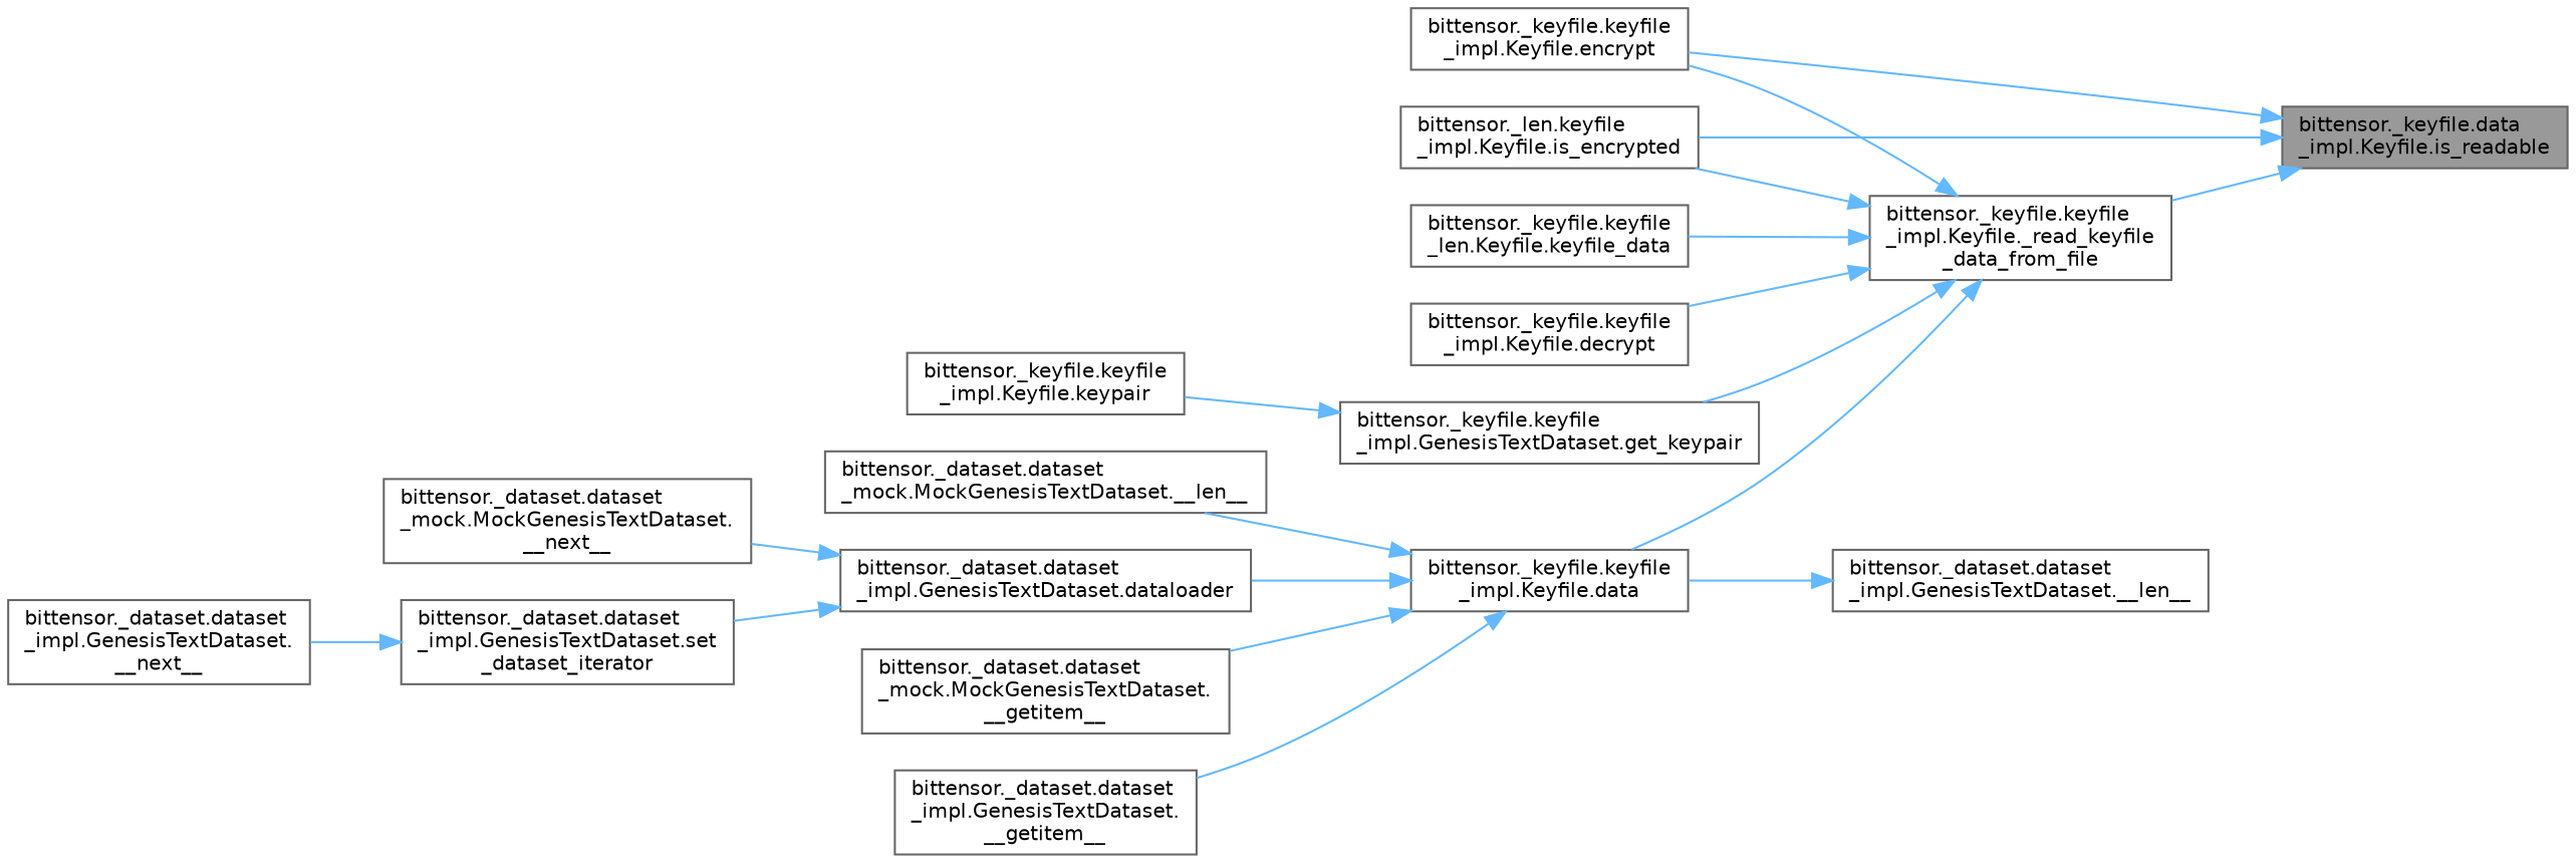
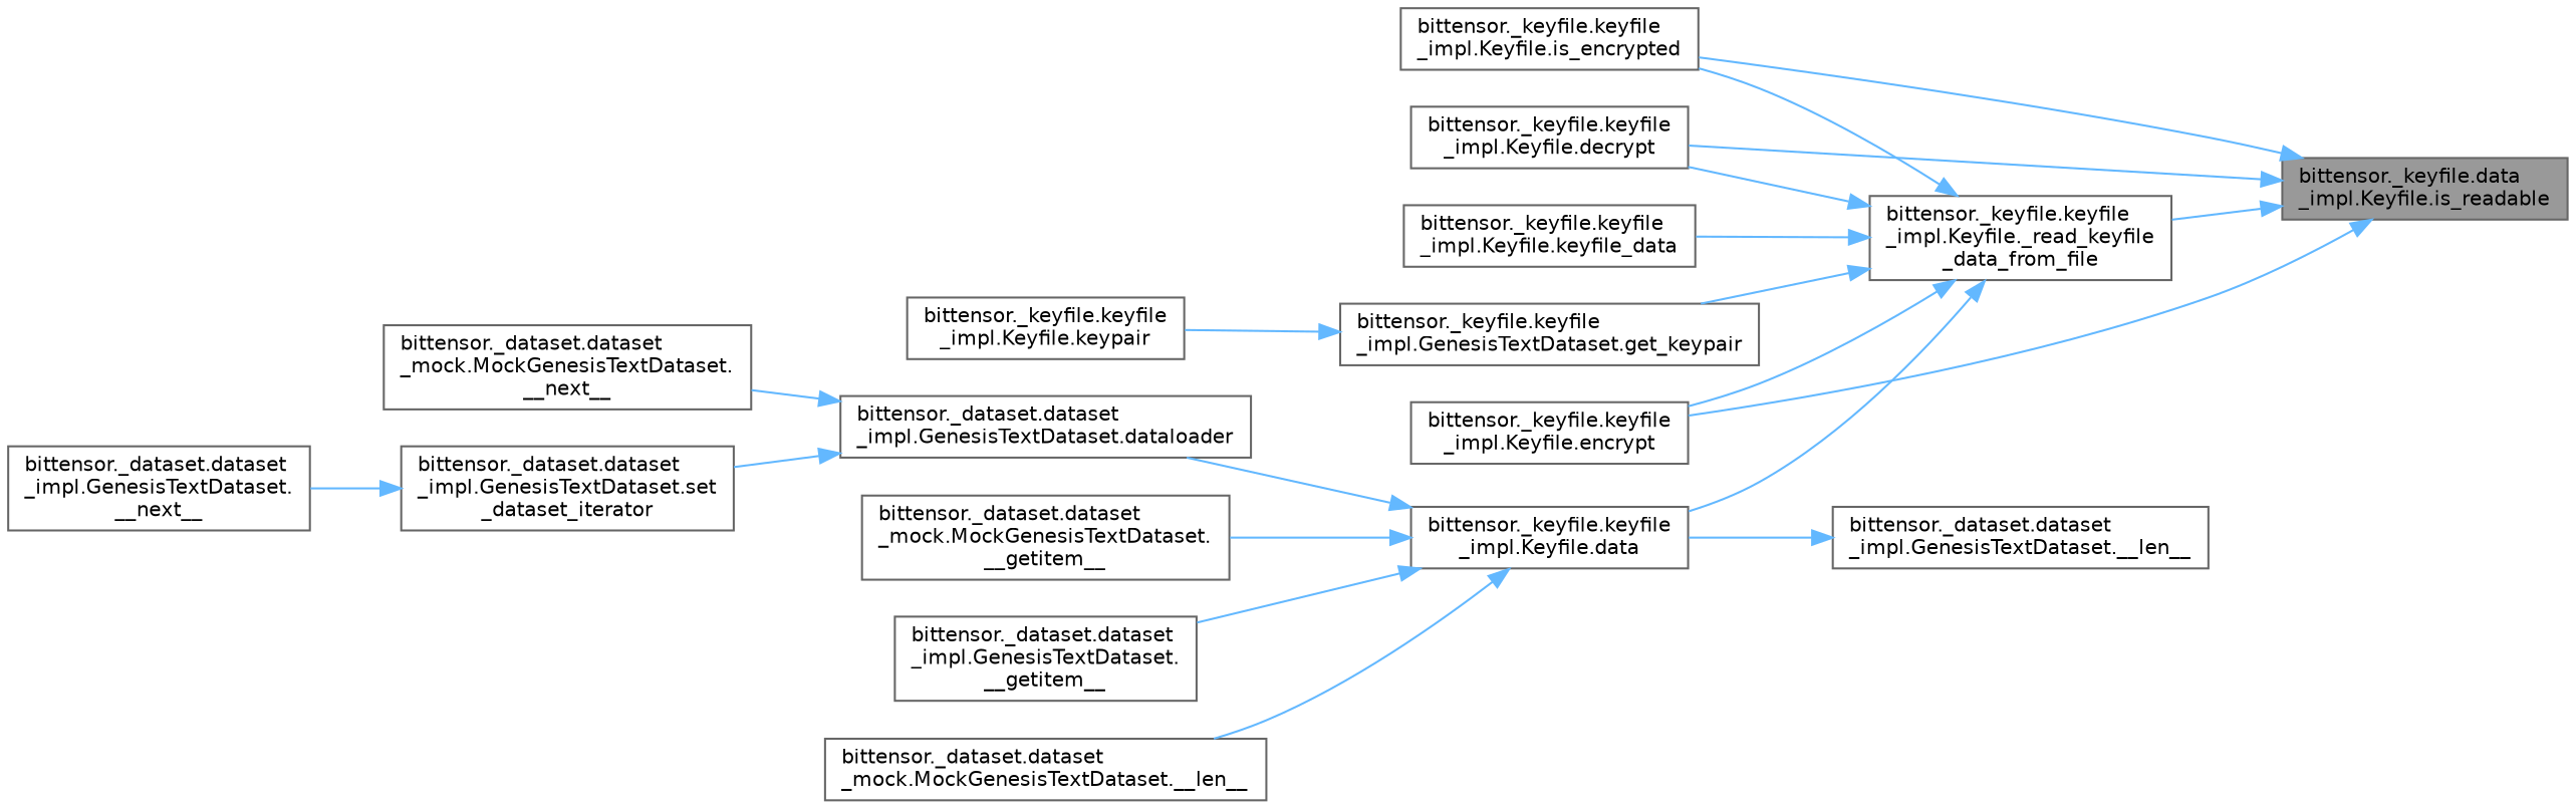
  digraph {
    rankdir=RL
    node [color=grey40 fillcolor=white fontname=Helvetica fontsize=10 shape=box style=filled]
    edge [color=steelblue1 dir=back fontname=Helvetica fontsize=10 labelfontname=Helvetica labelfontsize=10 style=solid]
    n1 [color=gray40 fillcolor=grey60 fontcolor=black height=0.2 label="bittensor._keyfile.data\l_impl.Keyfile.is_readable" width=0.4]
    n2 [height=0.2 label="bittensor._keyfile.keyfile\l_impl.Keyfile._read_keyfile\l_data_from_file" width=0.4]
    n3 [height=0.2 label="bittensor._keyfile.keyfile\l_impl.Keyfile.decrypt" width=0.4]
    n4 [height=0.2 label="bittensor._keyfile.keyfile\l_impl.Keyfile.encrypt" width=0.4]
-   n5 [height=0.2 label="bittensor._len.keyfile\l_impl.Keyfile.is_encrypted" width=0.4]
+   n5 [height=0.2 label="bittensor._keyfile.keyfile\l_impl.Keyfile.is_encrypted" width=0.4]
    n6 [height=0.2 label="bittensor._keyfile.keyfile\l_impl.Keyfile.data" width=0.4]
    n7 [height=0.2 label="bittensor._keyfile.keyfile\l_impl.GenesisTextDataset.get_keypair" width=0.4]
-   n8 [height=0.2 label="bittensor._keyfile.keyfile\l_len.Keyfile.keyfile_data" width=0.4]
+   n8 [height=0.2 label="bittensor._keyfile.keyfile\l_impl.Keyfile.keyfile_data" width=0.4]
    n9 [height=0.2 label="bittensor._dataset.dataset\l_mock.MockGenesisTextDataset.\l__getitem__" width=0.4]
    n10 [height=0.2 label="bittensor._dataset.dataset\l_impl.GenesisTextDataset.\l__getitem__" width=0.4]
    n11 [height=0.2 label="bittensor._dataset.dataset\l_mock.MockGenesisTextDataset.__len__" width=0.4]
    n12 [height=0.2 label="bittensor._dataset.dataset\l_impl.GenesisTextDataset.dataloader" width=0.4]
    n13 [height=0.2 label="bittensor._keyfile.keyfile\l_impl.Keyfile.keypair" width=0.4]
    n14 [height=0.2 label="bittensor._dataset.dataset\l_impl.GenesisTextDataset.__len__" width=0.4]
    n15 [height=0.2 label="bittensor._dataset.dataset\l_mock.MockGenesisTextDataset.\l__next__" width=0.4]
    n16 [height=0.2 label="bittensor._dataset.dataset\l_impl.GenesisTextDataset.set\l_dataset_iterator" width=0.4]
    n17 [height=0.2 label="bittensor._dataset.dataset\l_impl.GenesisTextDataset.\l__next__" width=0.4]
    n1 -> n2
+   n1 -> n3
    n1 -> n4
    n1 -> n5
    n2 -> n3
    n2 -> n4
    n2 -> n5
    n2 -> n6
    n2 -> n7
    n2 -> n8
    n6 -> n9
    n6 -> n10
    n6 -> n11
    n6 -> n12
    n7 -> n13
    n12 -> n15
    n12 -> n16
    n14 -> n6
    n16 -> n17
  }
